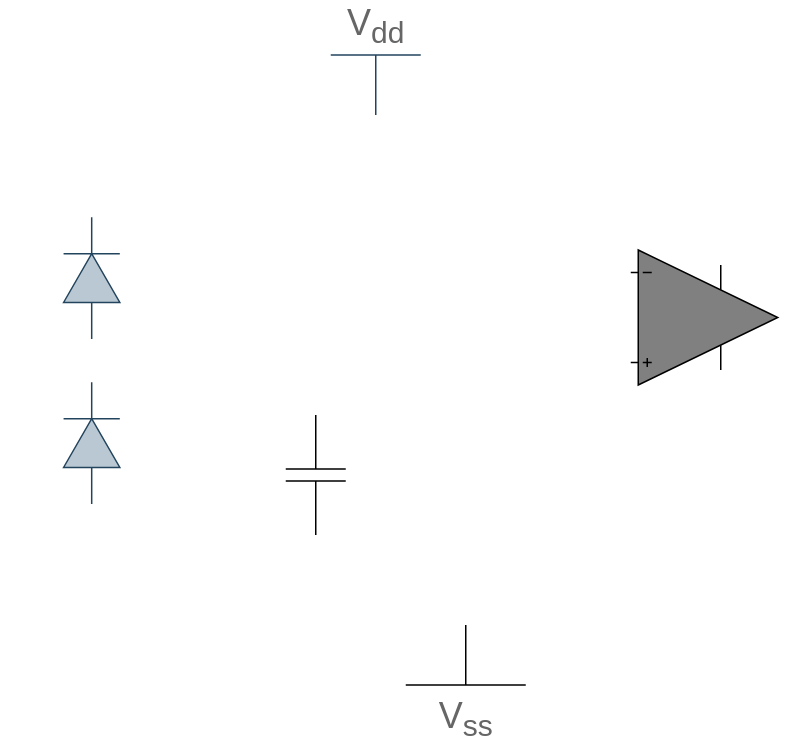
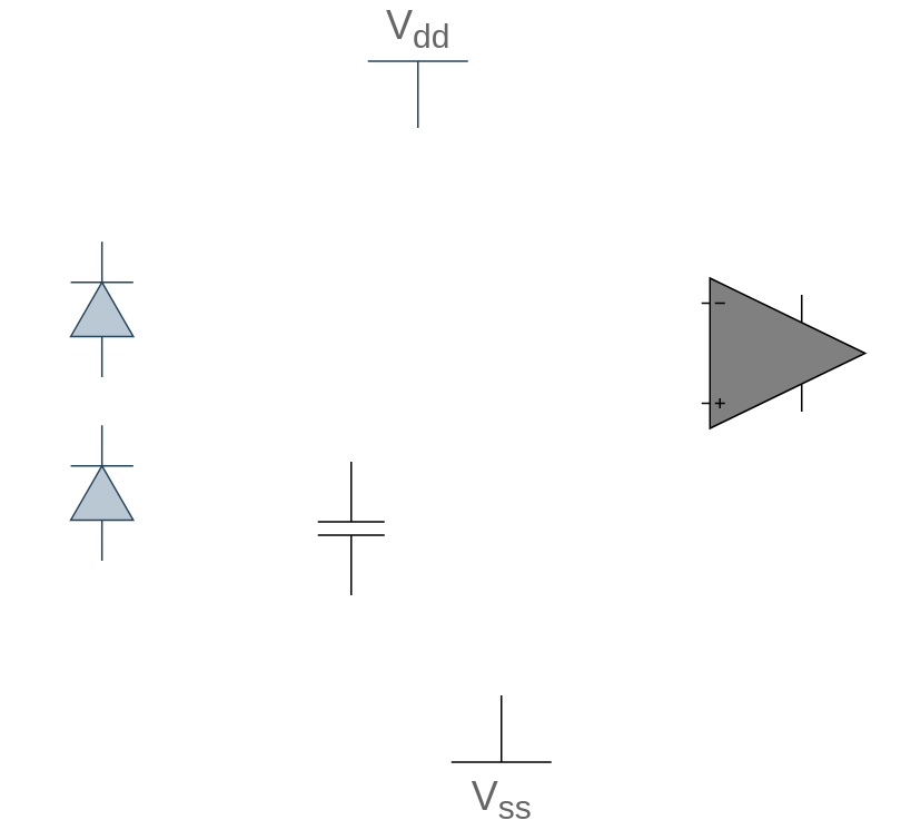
  <mxCell id="0" />
  <mxCell id="1" parent="0" />
  <mxCell id="2" value="" style="pointerEvents=1;fillColor=#bac8d3;verticalLabelPosition=bottom;shadow=0;dashed=0;align=center;html=1;verticalAlign=top;shape=mxgraph.electrical.diodes.diode;strokeColor=#23445d;rotation=-90;" parent="1" vertex="1"><mxGeometry x="20" y="260" width="81.25" height="37.5" as="geometry" /></mxCell>
  <mxCell id="3" value="&lt;font color=&quot;#666666&quot;&gt;V&lt;sub&gt;dd&lt;/sub&gt;&lt;/font&gt;" style="verticalLabelPosition=top;verticalAlign=bottom;shape=mxgraph.electrical.signal_sources.vdd;shadow=0;dashed=0;align=center;strokeWidth=1;fontSize=24;html=1;flipV=1;fillColor=#bac8d3;strokeColor=#23445d;" parent="1" vertex="1"><mxGeometry x="220" y="20" width="60" height="40" as="geometry" /></mxCell>
  <mxCell id="4" value="" style="verticalLabelPosition=bottom;shadow=0;dashed=0;align=center;html=1;verticalAlign=top;shape=mxgraph.electrical.abstract.operational_amp_1;fontColor=#666666;strokeColor=#000000;fillColor=#808080;" parent="1" vertex="1"><mxGeometry x="420" y="150" width="98" height="90" as="geometry" /></mxCell>
  <mxCell id="5" value="" style="pointerEvents=1;fillColor=#bac8d3;verticalLabelPosition=bottom;shadow=0;dashed=0;align=center;html=1;verticalAlign=top;shape=mxgraph.electrical.diodes.diode;strokeColor=#23445d;rotation=-90;" parent="1" vertex="1"><mxGeometry x="20" y="150" width="81.25" height="37.5" as="geometry" /></mxCell>
- <mxCell id="6" value="V&lt;sub&gt;ss&lt;/sub&gt;" style="pointerEvents=1;verticalLabelPosition=bottom;shadow=0;dashed=0;align=center;html=1;verticalAlign=top;shape=mxgraph.electrical.signal_sources.vss2;fontSize=24;flipV=1;fontColor=#666666;strokeColor=#000000;fillColor=#808080;" parent="1" vertex="1"><mxGeometry x="270" y="400" width="80" height="40" as="geometry" /></mxCell>
+ <mxCell id="6" value="V&lt;sub&gt;ss&lt;/sub&gt;" style="pointerEvents=1;verticalLabelPosition=bottom;shadow=0;dashed=0;align=center;html=1;verticalAlign=top;shape=mxgraph.electrical.signal_sources.vss2;fontSize=24;flipV=1;fontColor=#666666;strokeColor=#000000;fillColor=#808080;" parent="1" vertex="1"><mxGeometry x="270" y="400" width="60" height="40" as="geometry" /></mxCell>
  <mxCell id="7" value="" style="pointerEvents=1;verticalLabelPosition=bottom;shadow=0;dashed=0;align=center;html=1;verticalAlign=top;shape=mxgraph.electrical.capacitors.capacitor_1;fontColor=#666666;strokeColor=#000000;fillColor=#808080;rotation=-90;" parent="1" vertex="1"><mxGeometry x="170" y="280" width="80" height="40" as="geometry" /></mxCell>
